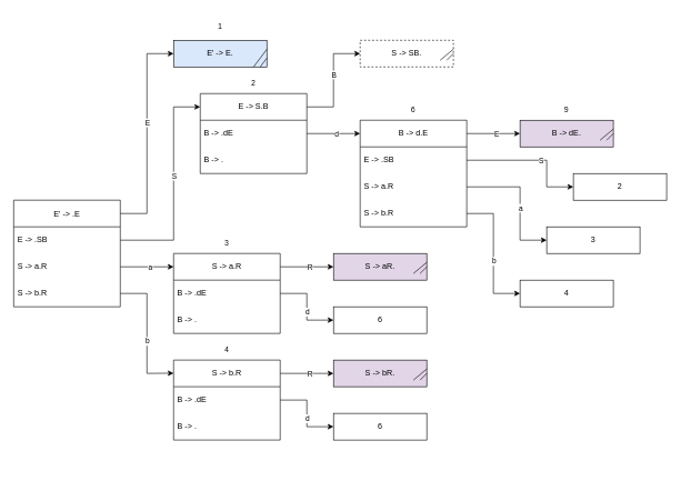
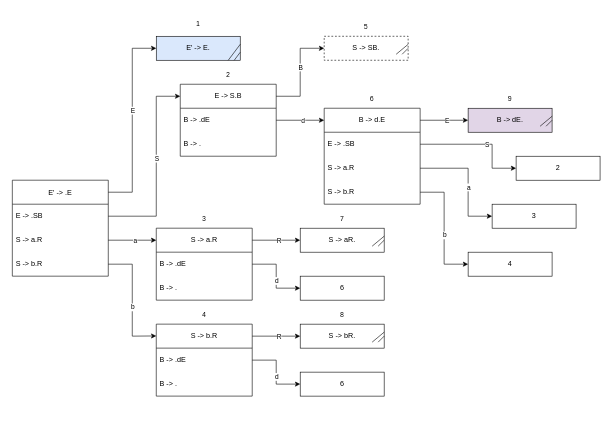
  <mxCell id="0" />
  <mxCell id="1" parent="0" />
  <mxCell id="2" value="" style="group" vertex="1" connectable="0" parent="1"><mxGeometry x="20" y="270" width="160" height="190" as="geometry" /></mxCell>
  <mxCell id="3" value="E' -&amp;gt; .E&lt;span style=&quot;font-size:11.0pt;line-height:107%;font-family:&amp;quot;Aptos&amp;quot;,sans-serif;&lt;br/&gt;mso-ascii-theme-font:minor-latin;mso-fareast-font-family:Aptos;mso-fareast-theme-font:&lt;br/&gt;minor-latin;mso-hansi-theme-font:minor-latin;mso-bidi-font-family:&amp;quot;Times New Roman&amp;quot;;&lt;br/&gt;mso-bidi-theme-font:minor-bidi;mso-font-kerning:0pt;mso-ligatures:none;&lt;br/&gt;mso-ansi-language:ES;mso-fareast-language:EN-US;mso-bidi-language:AR-SA&quot;&gt;&lt;/span&gt;" style="swimlane;fontStyle=0;childLayout=stackLayout;horizontal=1;startSize=40;horizontalStack=0;resizeParent=1;resizeParentMax=0;resizeLast=0;collapsible=1;marginBottom=0;whiteSpace=wrap;html=1;" vertex="1" parent="2"><mxGeometry y="30" width="160" height="160" as="geometry" /></mxCell>
  <mxCell id="4" value="E -&amp;gt; .SB" style="text;strokeColor=none;fillColor=none;align=left;verticalAlign=middle;spacingLeft=4;spacingRight=4;overflow=hidden;points=[[0,0.5],[1,0.5]];portConstraint=eastwest;rotatable=0;whiteSpace=wrap;html=1;" vertex="1" parent="3"><mxGeometry y="40" width="160" height="40" as="geometry" /></mxCell>
  <mxCell id="5" value="S -&amp;gt; a.R" style="text;strokeColor=none;fillColor=none;align=left;verticalAlign=middle;spacingLeft=4;spacingRight=4;overflow=hidden;points=[[0,0.5],[1,0.5]];portConstraint=eastwest;rotatable=0;whiteSpace=wrap;html=1;" vertex="1" parent="3"><mxGeometry y="80" width="160" height="40" as="geometry" /></mxCell>
  <mxCell id="6" value="S -&amp;gt; b.R" style="text;strokeColor=none;fillColor=none;align=left;verticalAlign=middle;spacingLeft=4;spacingRight=4;overflow=hidden;points=[[0,0.5],[1,0.5]];portConstraint=eastwest;rotatable=0;whiteSpace=wrap;html=1;" vertex="1" parent="3"><mxGeometry y="120" width="160" height="40" as="geometry" /></mxCell>
  <mxCell id="7" value="" style="group" vertex="1" connectable="0" parent="1"><mxGeometry x="260" y="30" width="140" height="70" as="geometry" /></mxCell>
  <mxCell id="8" value="" style="group" vertex="1" connectable="0" parent="7"><mxGeometry y="-10" width="140" height="80" as="geometry" /></mxCell>
  <mxCell id="9" value="E' -&amp;gt; E." style="rounded=0;whiteSpace=wrap;html=1;fillColor=#dae8fc;" vertex="1" parent="8"><mxGeometry y="40" width="140" height="40" as="geometry" /></mxCell>
  <mxCell id="10" value="1" style="text;strokeColor=none;fillColor=none;align=center;verticalAlign=middle;spacingLeft=4;spacingRight=4;overflow=hidden;points=[[0,0.5],[1,0.5]];portConstraint=eastwest;rotatable=0;whiteSpace=wrap;html=1;" vertex="1" parent="8"><mxGeometry width="140" height="40" as="geometry" /></mxCell>
  <mxCell id="11" value="" style="endArrow=none;html=1;rounded=0;entryX=1.001;entryY=0.331;entryDx=0;entryDy=0;entryPerimeter=0;" edge="1" parent="8" target="9"><mxGeometry width="50" height="50" relative="1" as="geometry"><mxPoint x="120" y="80" as="sourcePoint" /><mxPoint x="150" y="40" as="targetPoint" /></mxGeometry></mxCell>
  <mxCell id="12" value="" style="endArrow=none;html=1;rounded=0;" edge="1" parent="8"><mxGeometry width="50" height="50" relative="1" as="geometry"><mxPoint x="130" y="80" as="sourcePoint" /><mxPoint x="140" y="66.667" as="targetPoint" /></mxGeometry></mxCell>
  <mxCell id="13" value="" style="group" vertex="1" connectable="0" parent="1"><mxGeometry x="500" y="510" width="140" height="70" as="geometry" /></mxCell>
  <mxCell id="14" value="" style="group" vertex="1" connectable="0" parent="13"><mxGeometry width="140" height="70" as="geometry" /></mxCell>
- <mxCell id="15" value="S -&amp;gt; bR." style="rounded=0;whiteSpace=wrap;html=1;fillColor=#e1d5e7;" vertex="1" parent="14"><mxGeometry y="30" width="140" height="40" as="geometry" /></mxCell>
+ <mxCell id="15" value="S -&amp;gt; bR." style="rounded=0;whiteSpace=wrap;html=1;" vertex="1" parent="14"><mxGeometry y="30" width="140" height="40" as="geometry" /></mxCell>
+ <mxCell id="16" value="8" style="text;strokeColor=none;fillColor=none;align=center;verticalAlign=middle;spacingLeft=4;spacingRight=4;overflow=hidden;points=[[0,0.5],[1,0.5]];portConstraint=eastwest;rotatable=0;whiteSpace=wrap;html=1;" vertex="1" parent="14"><mxGeometry width="140" height="30" as="geometry" /></mxCell>
  <mxCell id="17" value="" style="endArrow=none;html=1;rounded=0;entryX=1.001;entryY=0.331;entryDx=0;entryDy=0;entryPerimeter=0;" edge="1" parent="14" target="15"><mxGeometry width="50" height="50" relative="1" as="geometry"><mxPoint x="120" y="60" as="sourcePoint" /><mxPoint x="150" y="30" as="targetPoint" /></mxGeometry></mxCell>
  <mxCell id="18" value="" style="endArrow=none;html=1;rounded=0;" edge="1" parent="14"><mxGeometry width="50" height="50" relative="1" as="geometry"><mxPoint x="130" y="60" as="sourcePoint" /><mxPoint x="140" y="50" as="targetPoint" /></mxGeometry></mxCell>
  <mxCell id="19" value="" style="group" vertex="1" connectable="0" parent="1"><mxGeometry x="500" y="350" width="140" height="70" as="geometry" /></mxCell>
  <mxCell id="20" value="" style="group" vertex="1" connectable="0" parent="19"><mxGeometry width="140" height="70" as="geometry" /></mxCell>
- <mxCell id="21" value="S -&amp;gt; aR." style="rounded=0;whiteSpace=wrap;html=1;fillColor=#e1d5e7;" vertex="1" parent="20"><mxGeometry y="30" width="140" height="40" as="geometry" /></mxCell>
+ <mxCell id="21" value="S -&amp;gt; aR." style="rounded=0;whiteSpace=wrap;html=1;" vertex="1" parent="20"><mxGeometry y="30" width="140" height="40" as="geometry" /></mxCell>
+ <mxCell id="22" value="7" style="text;strokeColor=none;fillColor=none;align=center;verticalAlign=middle;spacingLeft=4;spacingRight=4;overflow=hidden;points=[[0,0.5],[1,0.5]];portConstraint=eastwest;rotatable=0;whiteSpace=wrap;html=1;" vertex="1" parent="20"><mxGeometry width="140" height="30" as="geometry" /></mxCell>
  <mxCell id="23" value="" style="endArrow=none;html=1;rounded=0;entryX=1.001;entryY=0.331;entryDx=0;entryDy=0;entryPerimeter=0;" edge="1" parent="20" target="21"><mxGeometry width="50" height="50" relative="1" as="geometry"><mxPoint x="120" y="60" as="sourcePoint" /><mxPoint x="150" y="30" as="targetPoint" /></mxGeometry></mxCell>
  <mxCell id="24" value="" style="endArrow=none;html=1;rounded=0;" edge="1" parent="20"><mxGeometry width="50" height="50" relative="1" as="geometry"><mxPoint x="130" y="60" as="sourcePoint" /><mxPoint x="140" y="50" as="targetPoint" /></mxGeometry></mxCell>
  <mxCell id="25" value="" style="group" vertex="1" connectable="0" parent="1"><mxGeometry x="790" y="150" width="140" height="70" as="geometry" /></mxCell>
  <mxCell id="26" value="" style="group" vertex="1" connectable="0" parent="25"><mxGeometry x="-10" width="140" height="70" as="geometry" /></mxCell>
  <mxCell id="27" value="B -&amp;gt; dE." style="rounded=0;whiteSpace=wrap;html=1;fillColor=#e1d5e7;" vertex="1" parent="26"><mxGeometry y="30" width="140" height="40" as="geometry" /></mxCell>
  <mxCell id="28" value="9" style="text;strokeColor=none;fillColor=none;align=center;verticalAlign=middle;spacingLeft=4;spacingRight=4;overflow=hidden;points=[[0,0.5],[1,0.5]];portConstraint=eastwest;rotatable=0;whiteSpace=wrap;html=1;" vertex="1" parent="26"><mxGeometry width="140" height="30" as="geometry" /></mxCell>
  <mxCell id="29" value="" style="endArrow=none;html=1;rounded=0;entryX=1.001;entryY=0.331;entryDx=0;entryDy=0;entryPerimeter=0;" edge="1" parent="26" target="27"><mxGeometry width="50" height="50" relative="1" as="geometry"><mxPoint x="120" y="60" as="sourcePoint" /><mxPoint x="150" y="30" as="targetPoint" /></mxGeometry></mxCell>
  <mxCell id="30" value="" style="endArrow=none;html=1;rounded=0;" edge="1" parent="26"><mxGeometry width="50" height="50" relative="1" as="geometry"><mxPoint x="130" y="60" as="sourcePoint" /><mxPoint x="140" y="50" as="targetPoint" /></mxGeometry></mxCell>
  <mxCell id="31" value="" style="group" vertex="1" connectable="0" parent="1"><mxGeometry x="540" y="30" width="140" height="70" as="geometry" /></mxCell>
  <mxCell id="32" value="" style="group" vertex="1" connectable="0" parent="31"><mxGeometry width="140" height="70" as="geometry" /></mxCell>
  <mxCell id="33" value="S -&amp;gt; SB." style="rounded=0;whiteSpace=wrap;html=1;dashed=1;" vertex="1" parent="32"><mxGeometry y="30" width="140" height="40" as="geometry" /></mxCell>
+ <mxCell id="34" value="5" style="text;strokeColor=none;fillColor=none;align=center;verticalAlign=middle;spacingLeft=4;spacingRight=4;overflow=hidden;points=[[0,0.5],[1,0.5]];portConstraint=eastwest;rotatable=0;whiteSpace=wrap;html=1;" vertex="1" parent="32"><mxGeometry width="140" height="30" as="geometry" /></mxCell>
  <mxCell id="35" value="" style="endArrow=none;html=1;rounded=0;entryX=1.001;entryY=0.331;entryDx=0;entryDy=0;entryPerimeter=0;" edge="1" parent="32" target="33"><mxGeometry width="50" height="50" relative="1" as="geometry"><mxPoint x="120" y="60" as="sourcePoint" /><mxPoint x="150" y="30" as="targetPoint" /></mxGeometry></mxCell>
  <mxCell id="36" value="" style="endArrow=none;html=1;rounded=0;" edge="1" parent="32"><mxGeometry width="50" height="50" relative="1" as="geometry"><mxPoint x="130" y="60" as="sourcePoint" /><mxPoint x="140" y="50" as="targetPoint" /></mxGeometry></mxCell>
  <mxCell id="37" value="" style="endArrow=classic;html=1;rounded=0;entryX=0;entryY=0.5;entryDx=0;entryDy=0;align=center;" edge="1" parent="1" target="9"><mxGeometry width="50" height="50" relative="1" as="geometry"><mxPoint x="180" y="320" as="sourcePoint" /><mxPoint x="280" y="270" as="targetPoint" /><Array as="points"><mxPoint x="220" y="320" /><mxPoint x="220" y="80" /></Array></mxGeometry></mxCell>
  <mxCell id="38" value="E" style="edgeLabel;html=1;align=center;verticalAlign=middle;resizable=0;points=[];" vertex="1" connectable="0" parent="37"><mxGeometry x="0.109" relative="1" as="geometry"><mxPoint as="offset" /></mxGeometry></mxCell>
  <mxCell id="39" value="" style="group" vertex="1" connectable="0" parent="1"><mxGeometry x="300" y="110" width="160" height="190" as="geometry" /></mxCell>
  <mxCell id="40" value="E -&amp;gt; S.B" style="swimlane;fontStyle=0;childLayout=stackLayout;horizontal=1;startSize=40;horizontalStack=0;resizeParent=1;resizeParentMax=0;resizeLast=0;collapsible=1;marginBottom=0;whiteSpace=wrap;html=1;" vertex="1" parent="39"><mxGeometry y="30" width="160" height="120" as="geometry" /></mxCell>
  <mxCell id="41" value="B -&amp;gt; .dE" style="text;strokeColor=none;fillColor=none;align=left;verticalAlign=middle;spacingLeft=4;spacingRight=4;overflow=hidden;points=[[0,0.5],[1,0.5]];portConstraint=eastwest;rotatable=0;whiteSpace=wrap;html=1;" vertex="1" parent="40"><mxGeometry y="40" width="160" height="40" as="geometry" /></mxCell>
  <mxCell id="42" value="B -&amp;gt; ." style="text;strokeColor=none;fillColor=none;align=left;verticalAlign=middle;spacingLeft=4;spacingRight=4;overflow=hidden;points=[[0,0.5],[1,0.5]];portConstraint=eastwest;rotatable=0;whiteSpace=wrap;html=1;" vertex="1" parent="40"><mxGeometry y="80" width="160" height="40" as="geometry" /></mxCell>
  <mxCell id="43" value="2" style="text;strokeColor=none;fillColor=none;align=center;verticalAlign=middle;spacingLeft=4;spacingRight=4;overflow=hidden;points=[[0,0.5],[1,0.5]];portConstraint=eastwest;rotatable=0;whiteSpace=wrap;html=1;" vertex="1" parent="39"><mxGeometry width="160" height="30" as="geometry" /></mxCell>
  <mxCell id="44" value="" style="group" vertex="1" connectable="0" parent="1"><mxGeometry x="260" y="350" width="160" height="190" as="geometry" /></mxCell>
  <mxCell id="45" value="S -&amp;gt; a.R" style="swimlane;fontStyle=0;childLayout=stackLayout;horizontal=1;startSize=40;horizontalStack=0;resizeParent=1;resizeParentMax=0;resizeLast=0;collapsible=1;marginBottom=0;whiteSpace=wrap;html=1;" vertex="1" parent="44"><mxGeometry y="30" width="160" height="120" as="geometry" /></mxCell>
  <mxCell id="46" value="B -&amp;gt; .dE" style="text;strokeColor=none;fillColor=none;align=left;verticalAlign=middle;spacingLeft=4;spacingRight=4;overflow=hidden;points=[[0,0.5],[1,0.5]];portConstraint=eastwest;rotatable=0;whiteSpace=wrap;html=1;" vertex="1" parent="45"><mxGeometry y="40" width="160" height="40" as="geometry" /></mxCell>
  <mxCell id="47" value="B -&amp;gt; ." style="text;strokeColor=none;fillColor=none;align=left;verticalAlign=middle;spacingLeft=4;spacingRight=4;overflow=hidden;points=[[0,0.5],[1,0.5]];portConstraint=eastwest;rotatable=0;whiteSpace=wrap;html=1;" vertex="1" parent="45"><mxGeometry y="80" width="160" height="40" as="geometry" /></mxCell>
  <mxCell id="48" value="3" style="text;strokeColor=none;fillColor=none;align=center;verticalAlign=middle;spacingLeft=4;spacingRight=4;overflow=hidden;points=[[0,0.5],[1,0.5]];portConstraint=eastwest;rotatable=0;whiteSpace=wrap;html=1;" vertex="1" parent="44"><mxGeometry width="160" height="30" as="geometry" /></mxCell>
  <mxCell id="49" value="" style="group" vertex="1" connectable="0" parent="1"><mxGeometry x="260" y="510" width="160" height="190" as="geometry" /></mxCell>
  <mxCell id="50" value="S -&amp;gt; b.R" style="swimlane;fontStyle=0;childLayout=stackLayout;horizontal=1;startSize=40;horizontalStack=0;resizeParent=1;resizeParentMax=0;resizeLast=0;collapsible=1;marginBottom=0;whiteSpace=wrap;html=1;" vertex="1" parent="49"><mxGeometry y="30" width="160" height="120" as="geometry" /></mxCell>
  <mxCell id="51" value="B -&amp;gt; .dE" style="text;strokeColor=none;fillColor=none;align=left;verticalAlign=middle;spacingLeft=4;spacingRight=4;overflow=hidden;points=[[0,0.5],[1,0.5]];portConstraint=eastwest;rotatable=0;whiteSpace=wrap;html=1;" vertex="1" parent="50"><mxGeometry y="40" width="160" height="40" as="geometry" /></mxCell>
  <mxCell id="52" value="B -&amp;gt; ." style="text;strokeColor=none;fillColor=none;align=left;verticalAlign=middle;spacingLeft=4;spacingRight=4;overflow=hidden;points=[[0,0.5],[1,0.5]];portConstraint=eastwest;rotatable=0;whiteSpace=wrap;html=1;" vertex="1" parent="50"><mxGeometry y="80" width="160" height="40" as="geometry" /></mxCell>
  <mxCell id="53" value="4" style="text;strokeColor=none;fillColor=none;align=center;verticalAlign=middle;spacingLeft=4;spacingRight=4;overflow=hidden;points=[[0,0.5],[1,0.5]];portConstraint=eastwest;rotatable=0;whiteSpace=wrap;html=1;" vertex="1" parent="49"><mxGeometry width="160" height="30" as="geometry" /></mxCell>
  <mxCell id="54" value="" style="group" vertex="1" connectable="0" parent="1"><mxGeometry x="540" y="150" width="160" height="190" as="geometry" /></mxCell>
  <mxCell id="55" value="B -&amp;gt; d.E" style="swimlane;fontStyle=0;childLayout=stackLayout;horizontal=1;startSize=40;horizontalStack=0;resizeParent=1;resizeParentMax=0;resizeLast=0;collapsible=1;marginBottom=0;whiteSpace=wrap;html=1;" vertex="1" parent="54"><mxGeometry y="30" width="160" height="160" as="geometry" /></mxCell>
  <mxCell id="56" value="E -&amp;gt; .SB" style="text;strokeColor=none;fillColor=none;align=left;verticalAlign=middle;spacingLeft=4;spacingRight=4;overflow=hidden;points=[[0,0.5],[1,0.5]];portConstraint=eastwest;rotatable=0;whiteSpace=wrap;html=1;" vertex="1" parent="55"><mxGeometry y="40" width="160" height="40" as="geometry" /></mxCell>
  <mxCell id="57" value="S -&amp;gt; a.R" style="text;strokeColor=none;fillColor=none;align=left;verticalAlign=middle;spacingLeft=4;spacingRight=4;overflow=hidden;points=[[0,0.5],[1,0.5]];portConstraint=eastwest;rotatable=0;whiteSpace=wrap;html=1;" vertex="1" parent="55"><mxGeometry y="80" width="160" height="40" as="geometry" /></mxCell>
  <mxCell id="58" value="S -&amp;gt; b.R" style="text;strokeColor=none;fillColor=none;align=left;verticalAlign=middle;spacingLeft=4;spacingRight=4;overflow=hidden;points=[[0,0.5],[1,0.5]];portConstraint=eastwest;rotatable=0;whiteSpace=wrap;html=1;" vertex="1" parent="55"><mxGeometry y="120" width="160" height="40" as="geometry" /></mxCell>
  <mxCell id="59" value="6" style="text;strokeColor=none;fillColor=none;align=center;verticalAlign=middle;spacingLeft=4;spacingRight=4;overflow=hidden;points=[[0,0.5],[1,0.5]];portConstraint=eastwest;rotatable=0;whiteSpace=wrap;html=1;" vertex="1" parent="54"><mxGeometry width="160" height="30" as="geometry" /></mxCell>
  <mxCell id="60" value="" style="endArrow=classic;html=1;rounded=0;align=center;exitX=1;exitY=0.5;exitDx=0;exitDy=0;" edge="1" parent="1" source="4"><mxGeometry width="50" height="50" relative="1" as="geometry"><mxPoint x="190" y="360" as="sourcePoint" /><mxPoint x="300" y="160" as="targetPoint" /><Array as="points"><mxPoint x="260" y="360" /><mxPoint x="260" y="160" /></Array></mxGeometry></mxCell>
  <mxCell id="61" value="S" style="edgeLabel;html=1;align=center;verticalAlign=middle;resizable=0;points=[];" vertex="1" connectable="0" parent="60"><mxGeometry x="0.109" relative="1" as="geometry"><mxPoint as="offset" /></mxGeometry></mxCell>
  <mxCell id="62" value="" style="endArrow=classic;html=1;rounded=0;align=center;exitX=1;exitY=0.5;exitDx=0;exitDy=0;" edge="1" parent="1" source="5"><mxGeometry width="50" height="50" relative="1" as="geometry"><mxPoint x="190" y="400" as="sourcePoint" /><mxPoint x="260" y="400" as="targetPoint" /><Array as="points"><mxPoint x="230" y="400" /></Array></mxGeometry></mxCell>
  <mxCell id="63" value="a" style="edgeLabel;html=1;align=center;verticalAlign=middle;resizable=0;points=[];" vertex="1" connectable="0" parent="62"><mxGeometry x="0.109" relative="1" as="geometry"><mxPoint as="offset" /></mxGeometry></mxCell>
  <mxCell id="64" value="" style="endArrow=classic;html=1;rounded=0;align=center;exitX=1;exitY=0.5;exitDx=0;exitDy=0;" edge="1" parent="1" source="6"><mxGeometry width="50" height="50" relative="1" as="geometry"><mxPoint x="220" y="420" as="sourcePoint" /><mxPoint x="260" y="559.66" as="targetPoint" /><Array as="points"><mxPoint x="220" y="440" /><mxPoint x="220" y="560" /></Array></mxGeometry></mxCell>
  <mxCell id="65" value="b" style="edgeLabel;html=1;align=center;verticalAlign=middle;resizable=0;points=[];" vertex="1" connectable="0" parent="64"><mxGeometry x="0.109" relative="1" as="geometry"><mxPoint as="offset" /></mxGeometry></mxCell>
  <mxCell id="66" value="" style="endArrow=classic;html=1;rounded=0;align=center;exitX=1;exitY=0.5;exitDx=0;exitDy=0;" edge="1" parent="1"><mxGeometry width="50" height="50" relative="1" as="geometry"><mxPoint x="420" y="560" as="sourcePoint" /><mxPoint x="500" y="560" as="targetPoint" /><Array as="points"><mxPoint x="470" y="560" /></Array></mxGeometry></mxCell>
  <mxCell id="67" value="R" style="edgeLabel;html=1;align=center;verticalAlign=middle;resizable=0;points=[];" vertex="1" connectable="0" parent="66"><mxGeometry x="0.109" relative="1" as="geometry"><mxPoint as="offset" /></mxGeometry></mxCell>
  <mxCell id="68" value="" style="endArrow=classic;html=1;rounded=0;align=center;exitX=1;exitY=0.5;exitDx=0;exitDy=0;" edge="1" parent="1"><mxGeometry width="50" height="50" relative="1" as="geometry"><mxPoint x="420" y="400" as="sourcePoint" /><mxPoint x="500" y="400" as="targetPoint" /><Array as="points"><mxPoint x="470" y="400" /></Array></mxGeometry></mxCell>
  <mxCell id="69" value="R" style="edgeLabel;html=1;align=center;verticalAlign=middle;resizable=0;points=[];" vertex="1" connectable="0" parent="68"><mxGeometry x="0.109" relative="1" as="geometry"><mxPoint as="offset" /></mxGeometry></mxCell>
  <mxCell id="70" value="" style="endArrow=classic;html=1;rounded=0;align=center;entryX=0;entryY=0.5;entryDx=0;entryDy=0;" edge="1" parent="1" target="33"><mxGeometry width="50" height="50" relative="1" as="geometry"><mxPoint x="460" y="160" as="sourcePoint" /><mxPoint x="530" y="80" as="targetPoint" /><Array as="points"><mxPoint x="500" y="160" /><mxPoint x="500" y="80" /></Array></mxGeometry></mxCell>
  <mxCell id="71" value="B" style="edgeLabel;html=1;align=center;verticalAlign=middle;resizable=0;points=[];" vertex="1" connectable="0" parent="70"><mxGeometry x="0.109" relative="1" as="geometry"><mxPoint as="offset" /></mxGeometry></mxCell>
  <mxCell id="72" value="" style="endArrow=classic;html=1;rounded=0;align=center;exitX=1;exitY=0.5;exitDx=0;exitDy=0;" edge="1" parent="1"><mxGeometry width="50" height="50" relative="1" as="geometry"><mxPoint x="460" y="200" as="sourcePoint" /><mxPoint x="540" y="200" as="targetPoint" /><Array as="points"><mxPoint x="510" y="200" /></Array></mxGeometry></mxCell>
  <mxCell id="73" value="d" style="edgeLabel;html=1;align=center;verticalAlign=middle;resizable=0;points=[];" vertex="1" connectable="0" parent="72"><mxGeometry x="0.109" relative="1" as="geometry"><mxPoint as="offset" /></mxGeometry></mxCell>
  <mxCell id="74" value="" style="endArrow=classic;html=1;rounded=0;align=center;exitX=1;exitY=0.5;exitDx=0;exitDy=0;" edge="1" parent="1"><mxGeometry width="50" height="50" relative="1" as="geometry"><mxPoint x="700" y="200" as="sourcePoint" /><mxPoint x="780" y="200" as="targetPoint" /><Array as="points"><mxPoint x="750" y="200" /></Array></mxGeometry></mxCell>
  <mxCell id="75" value="E" style="edgeLabel;html=1;align=center;verticalAlign=middle;resizable=0;points=[];" vertex="1" connectable="0" parent="74"><mxGeometry x="0.109" relative="1" as="geometry"><mxPoint as="offset" /></mxGeometry></mxCell>
  <mxCell id="76" value="6" style="rounded=0;whiteSpace=wrap;html=1;" vertex="1" parent="1"><mxGeometry x="500" y="460" width="140" height="40" as="geometry" /></mxCell>
  <mxCell id="77" value="" style="endArrow=classic;html=1;rounded=0;align=center;exitX=1;exitY=0.5;exitDx=0;exitDy=0;entryX=0;entryY=0.5;entryDx=0;entryDy=0;" edge="1" parent="1" source="46" target="76"><mxGeometry width="50" height="50" relative="1" as="geometry"><mxPoint x="420" y="440" as="sourcePoint" /><mxPoint x="500" y="440" as="targetPoint" /><Array as="points"><mxPoint x="460" y="440" /><mxPoint x="460" y="480" /></Array></mxGeometry></mxCell>
  <mxCell id="78" value="d" style="edgeLabel;html=1;align=center;verticalAlign=middle;resizable=0;points=[];" vertex="1" connectable="0" parent="77"><mxGeometry x="0.109" relative="1" as="geometry"><mxPoint as="offset" /></mxGeometry></mxCell>
  <mxCell id="79" value="2" style="rounded=0;whiteSpace=wrap;html=1;" vertex="1" parent="1"><mxGeometry x="860" y="260" width="140" height="40" as="geometry" /></mxCell>
  <mxCell id="80" value="3" style="rounded=0;whiteSpace=wrap;html=1;" vertex="1" parent="1"><mxGeometry x="820" y="340" width="140" height="40" as="geometry" /></mxCell>
  <mxCell id="81" value="4" style="rounded=0;whiteSpace=wrap;html=1;" vertex="1" parent="1"><mxGeometry x="780" y="420" width="140" height="40" as="geometry" /></mxCell>
  <mxCell id="82" value="" style="endArrow=classic;html=1;rounded=0;align=center;exitX=1;exitY=0.5;exitDx=0;exitDy=0;entryX=0;entryY=0.5;entryDx=0;entryDy=0;" edge="1" parent="1" source="56" target="79"><mxGeometry width="50" height="50" relative="1" as="geometry"><mxPoint x="710" y="210" as="sourcePoint" /><mxPoint x="790" y="210" as="targetPoint" /><Array as="points"><mxPoint x="820" y="240" /><mxPoint x="820" y="280" /></Array></mxGeometry></mxCell>
  <mxCell id="83" value="S" style="edgeLabel;html=1;align=center;verticalAlign=middle;resizable=0;points=[];" vertex="1" connectable="0" parent="82"><mxGeometry x="0.109" relative="1" as="geometry"><mxPoint as="offset" /></mxGeometry></mxCell>
  <mxCell id="84" value="" style="endArrow=classic;html=1;rounded=0;align=center;exitX=1;exitY=0.5;exitDx=0;exitDy=0;entryX=0;entryY=0.5;entryDx=0;entryDy=0;" edge="1" parent="1" target="81"><mxGeometry width="50" height="50" relative="1" as="geometry"><mxPoint x="700" y="320" as="sourcePoint" /><mxPoint x="780" y="320" as="targetPoint" /><Array as="points"><mxPoint x="740" y="320" /><mxPoint x="740" y="440" /></Array></mxGeometry></mxCell>
  <mxCell id="85" value="b" style="edgeLabel;html=1;align=center;verticalAlign=middle;resizable=0;points=[];" vertex="1" connectable="0" parent="84"><mxGeometry x="0.109" relative="1" as="geometry"><mxPoint as="offset" /></mxGeometry></mxCell>
  <mxCell id="86" value="" style="endArrow=classic;html=1;rounded=0;align=center;exitX=1;exitY=0.5;exitDx=0;exitDy=0;entryX=0;entryY=0.5;entryDx=0;entryDy=0;" edge="1" parent="1" source="57" target="80"><mxGeometry width="50" height="50" relative="1" as="geometry"><mxPoint x="710" y="330" as="sourcePoint" /><mxPoint x="790" y="450" as="targetPoint" /><Array as="points"><mxPoint x="780" y="280" /><mxPoint x="780" y="360" /></Array></mxGeometry></mxCell>
  <mxCell id="87" value="a" style="edgeLabel;html=1;align=center;verticalAlign=middle;resizable=0;points=[];" vertex="1" connectable="0" parent="86"><mxGeometry x="0.109" relative="1" as="geometry"><mxPoint as="offset" /></mxGeometry></mxCell>
  <mxCell id="88" value="6" style="rounded=0;whiteSpace=wrap;html=1;" vertex="1" parent="1"><mxGeometry x="500" y="620" width="140" height="40" as="geometry" /></mxCell>
  <mxCell id="89" value="" style="endArrow=classic;html=1;rounded=0;align=center;exitX=1;exitY=0.5;exitDx=0;exitDy=0;entryX=0;entryY=0.5;entryDx=0;entryDy=0;" edge="1" parent="1"><mxGeometry width="50" height="50" relative="1" as="geometry"><mxPoint x="420" y="600" as="sourcePoint" /><mxPoint x="500" y="640" as="targetPoint" /><Array as="points"><mxPoint x="460" y="600" /><mxPoint x="460" y="640" /></Array></mxGeometry></mxCell>
  <mxCell id="90" value="d" style="edgeLabel;html=1;align=center;verticalAlign=middle;resizable=0;points=[];" vertex="1" connectable="0" parent="89"><mxGeometry x="0.109" relative="1" as="geometry"><mxPoint as="offset" /></mxGeometry></mxCell>
